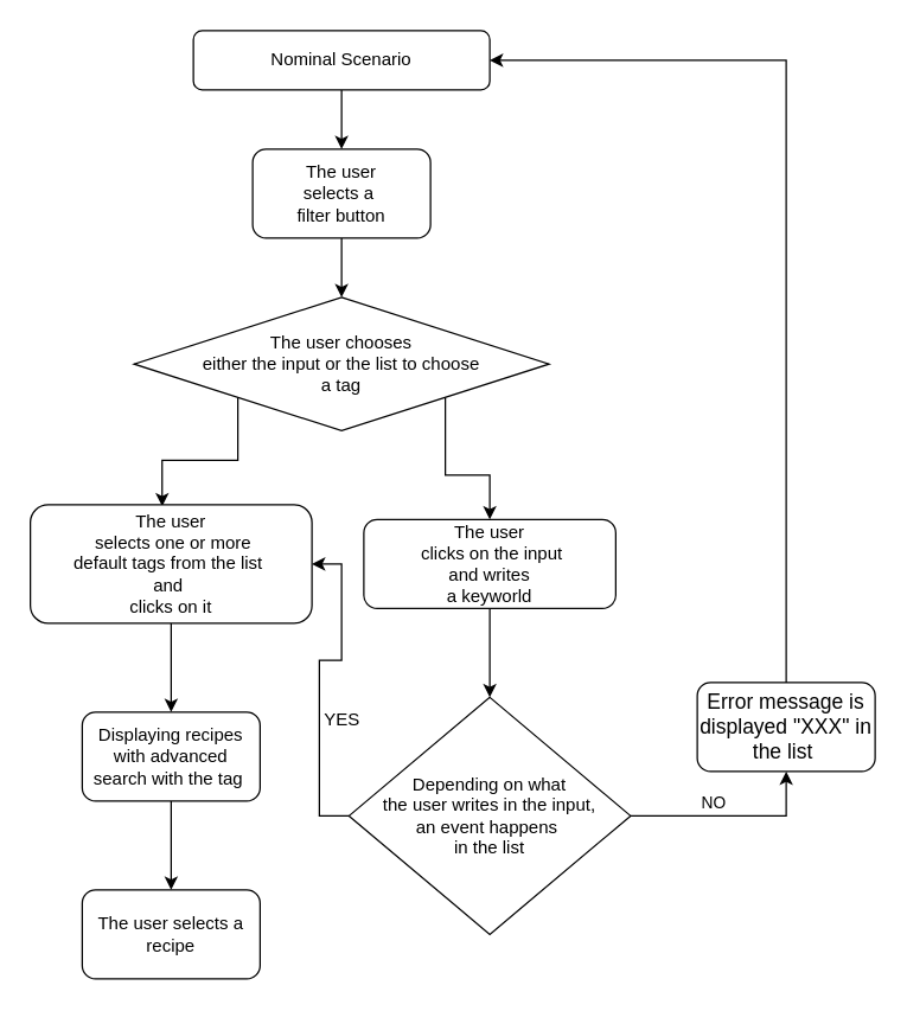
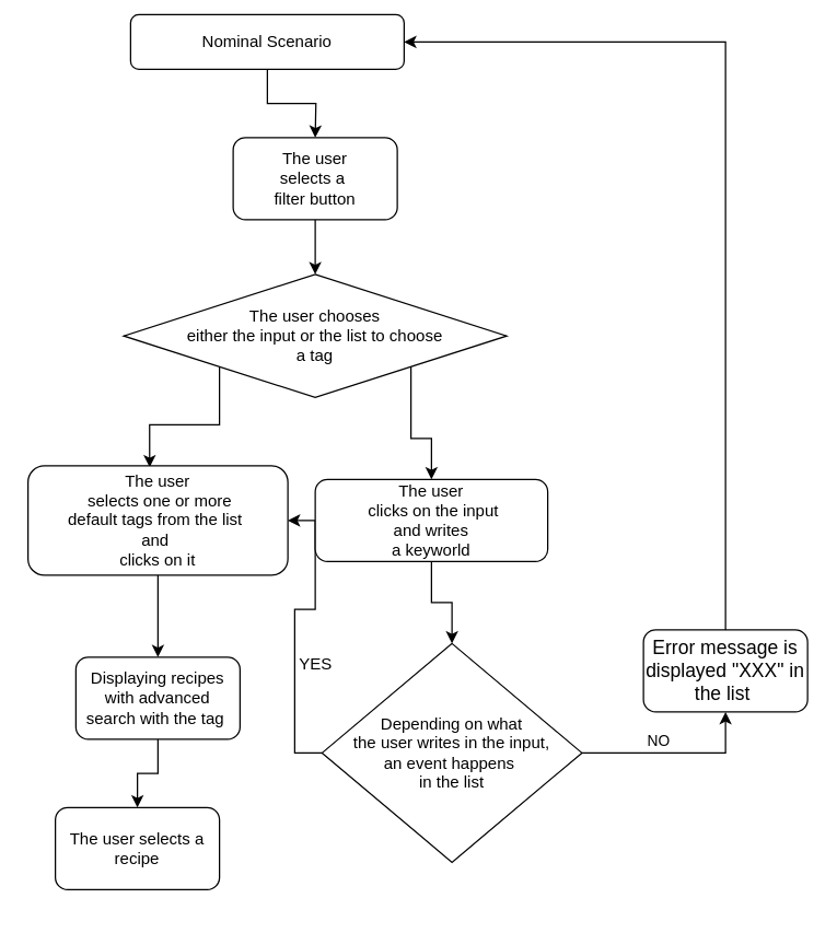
  <mxCell id="0" />
  <mxCell id="1" parent="0" />
  <mxCell id="2" style="edgeStyle=orthogonalEdgeStyle;rounded=0;orthogonalLoop=1;jettySize=auto;html=1;exitX=0.5;exitY=1;exitDx=0;exitDy=0;entryX=0.5;entryY=0;entryDx=0;entryDy=0;" parent="1" source="3" edge="1"><mxGeometry relative="1" as="geometry"><mxPoint x="230" y="100" as="targetPoint" /></mxGeometry></mxCell>
- <mxCell id="3" value="&lt;font style=&quot;vertical-align: inherit;&quot;&gt;&lt;font style=&quot;vertical-align: inherit;&quot;&gt;Nominal Scenario&lt;/font&gt;&lt;/font&gt;" style="rounded=1;whiteSpace=wrap;html=1;fontSize=12;glass=0;strokeWidth=1;shadow=0;" parent="1" vertex="1"><mxGeometry x="130" y="20" width="200" height="40" as="geometry" /></mxCell>
+ <mxCell id="3" value="&lt;font style=&quot;vertical-align: inherit;&quot;&gt;&lt;font style=&quot;vertical-align: inherit;&quot;&gt;Nominal Scenario&lt;/font&gt;&lt;/font&gt;" style="rounded=1;whiteSpace=wrap;html=1;fontSize=12;glass=0;strokeWidth=1;shadow=0;" parent="1" vertex="1"><mxGeometry x="95" y="10" width="200" height="40" as="geometry" /></mxCell>
  <mxCell id="4" style="edgeStyle=orthogonalEdgeStyle;rounded=0;orthogonalLoop=1;jettySize=auto;html=1;exitX=0.5;exitY=1;exitDx=0;exitDy=0;" parent="1" source="5" edge="1"><mxGeometry relative="1" as="geometry"><mxPoint x="230" y="200" as="targetPoint" /></mxGeometry></mxCell>
  <mxCell id="5" value="&lt;font style=&quot;vertical-align: inherit;&quot;&gt;&lt;font style=&quot;vertical-align: inherit;&quot;&gt;The user&lt;/font&gt;&lt;/font&gt;&lt;div&gt;&lt;font style=&quot;vertical-align: inherit;&quot;&gt;&lt;font style=&quot;vertical-align: inherit;&quot;&gt;&lt;font style=&quot;vertical-align: inherit;&quot;&gt;&lt;font style=&quot;vertical-align: inherit;&quot;&gt;selects a&amp;nbsp;&lt;/font&gt;&lt;/font&gt;&lt;/font&gt;&lt;/font&gt;&lt;/div&gt;&lt;div&gt;&lt;font style=&quot;vertical-align: inherit;&quot;&gt;&lt;font style=&quot;vertical-align: inherit;&quot;&gt;&lt;font style=&quot;vertical-align: inherit;&quot;&gt;&lt;font style=&quot;vertical-align: inherit;&quot;&gt;&lt;font style=&quot;vertical-align: inherit;&quot;&gt;&lt;font style=&quot;vertical-align: inherit;&quot;&gt;filter button&lt;/font&gt;&lt;/font&gt;&lt;/font&gt;&lt;/font&gt;&lt;/font&gt;&lt;/font&gt;&lt;/div&gt;" style="rounded=1;whiteSpace=wrap;html=1;" parent="1" vertex="1"><mxGeometry x="170" y="100" width="120" height="60" as="geometry" /></mxCell>
  <mxCell id="6" style="edgeStyle=orthogonalEdgeStyle;rounded=0;orthogonalLoop=1;jettySize=auto;html=1;exitX=1;exitY=1;exitDx=0;exitDy=0;entryX=0.5;entryY=0;entryDx=0;entryDy=0;" parent="1" source="8" target="22" edge="1"><mxGeometry relative="1" as="geometry"><mxPoint x="330" y="340" as="targetPoint" /></mxGeometry></mxCell>
  <mxCell id="7" style="edgeStyle=orthogonalEdgeStyle;rounded=0;orthogonalLoop=1;jettySize=auto;html=1;exitX=0;exitY=1;exitDx=0;exitDy=0;entryX=0.468;entryY=0.013;entryDx=0;entryDy=0;entryPerimeter=0;" parent="1" source="8" target="20" edge="1"><mxGeometry relative="1" as="geometry"><mxPoint x="130" y="320" as="targetPoint" /><Array as="points"><mxPoint x="160" y="310" /><mxPoint x="109" y="310" /></Array></mxGeometry></mxCell>
  <mxCell id="8" value="&lt;font style=&quot;vertical-align: inherit;&quot;&gt;&lt;font style=&quot;vertical-align: inherit;&quot;&gt;The user chooses&lt;/font&gt;&lt;/font&gt;&lt;div&gt;&lt;font style=&quot;vertical-align: inherit;&quot;&gt;&lt;font style=&quot;vertical-align: inherit;&quot;&gt;&lt;font style=&quot;vertical-align: inherit;&quot;&gt;&lt;font style=&quot;vertical-align: inherit;&quot;&gt;either the input or the list to choose&lt;/font&gt;&lt;/font&gt;&lt;/font&gt;&lt;/font&gt;&lt;/div&gt;&lt;div&gt;&lt;font style=&quot;vertical-align: inherit;&quot;&gt;&lt;font style=&quot;vertical-align: inherit;&quot;&gt;&lt;font style=&quot;vertical-align: inherit;&quot;&gt;&lt;font style=&quot;vertical-align: inherit;&quot;&gt;&lt;font style=&quot;vertical-align: inherit;&quot;&gt;&lt;font style=&quot;vertical-align: inherit;&quot;&gt;a tag&lt;/font&gt;&lt;/font&gt;&lt;/font&gt;&lt;/font&gt;&lt;/font&gt;&lt;/font&gt;&lt;/div&gt;" style="rhombus;whiteSpace=wrap;html=1;" parent="1" vertex="1"><mxGeometry x="90" y="200" width="280" height="90" as="geometry" /></mxCell>
  <mxCell id="9" style="edgeStyle=orthogonalEdgeStyle;rounded=0;orthogonalLoop=1;jettySize=auto;html=1;exitX=0.5;exitY=0;exitDx=0;exitDy=0;entryX=1;entryY=0.5;entryDx=0;entryDy=0;" parent="1" source="10" target="3" edge="1"><mxGeometry relative="1" as="geometry" /></mxCell>
  <mxCell id="10" value="&lt;font style=&quot;font-size: 14px;&quot;&gt;Error message is displayed &quot;XXX&quot; in the list&amp;nbsp;&lt;/font&gt;" style="rounded=1;whiteSpace=wrap;html=1;" parent="1" vertex="1"><mxGeometry x="470" y="460" width="120" height="60" as="geometry" /></mxCell>
  <mxCell id="11" style="edgeStyle=orthogonalEdgeStyle;rounded=0;orthogonalLoop=1;jettySize=auto;html=1;exitX=0.5;exitY=1;exitDx=0;exitDy=0;entryX=0.5;entryY=0;entryDx=0;entryDy=0;" parent="1" source="12" target="13" edge="1"><mxGeometry relative="1" as="geometry" /></mxCell>
  <mxCell id="12" value="Displaying recipes with advanced&lt;div&gt;search with the tag&amp;nbsp;&lt;/div&gt;" style="rounded=1;whiteSpace=wrap;html=1;" parent="1" vertex="1"><mxGeometry x="55" y="480" width="120" height="60" as="geometry" /></mxCell>
- <mxCell id="13" value="The user selects a recipe" style="rounded=1;whiteSpace=wrap;html=1;" parent="1" vertex="1"><mxGeometry x="55" y="600" width="120" height="60" as="geometry" /></mxCell>
+ <mxCell id="13" value="The user selects a recipe" style="rounded=1;whiteSpace=wrap;html=1;" parent="1" vertex="1"><mxGeometry x="40" y="590" width="120" height="60" as="geometry" /></mxCell>
  <mxCell id="14" style="edgeStyle=orthogonalEdgeStyle;rounded=0;orthogonalLoop=1;jettySize=auto;html=1;exitX=1;exitY=0.5;exitDx=0;exitDy=0;entryX=0.5;entryY=1;entryDx=0;entryDy=0;" parent="1" source="17" target="10" edge="1"><mxGeometry relative="1" as="geometry" /></mxCell>
  <mxCell id="15" value="NO" style="edgeLabel;html=1;align=center;verticalAlign=middle;resizable=0;points=[];" parent="14" vertex="1" connectable="0"><mxGeometry x="-0.403" y="-2" relative="1" as="geometry"><mxPoint x="15" y="-12" as="offset" /></mxGeometry></mxCell>
  <mxCell id="16" style="edgeStyle=orthogonalEdgeStyle;rounded=0;orthogonalLoop=1;jettySize=auto;html=1;exitX=0;exitY=0.5;exitDx=0;exitDy=0;entryX=1;entryY=0.5;entryDx=0;entryDy=0;" parent="1" source="17" target="20" edge="1"><mxGeometry relative="1" as="geometry" /></mxCell>
  <mxCell id="17" value="Depending on what&lt;div&gt;&amp;nbsp;the user writes in the input,&amp;nbsp;&lt;/div&gt;&lt;div&gt;an event happens&amp;nbsp;&lt;/div&gt;&lt;div&gt;in the list&lt;/div&gt;" style="rhombus;whiteSpace=wrap;html=1;" parent="1" vertex="1"><mxGeometry x="235" y="470" width="190" height="160" as="geometry" /></mxCell>
  <mxCell id="18" value="YES" style="text;html=1;align=center;verticalAlign=middle;resizable=0;points=[];autosize=1;strokeColor=none;fillColor=none;" parent="1" vertex="1"><mxGeometry x="205" y="470" width="50" height="30" as="geometry" /></mxCell>
  <mxCell id="19" style="edgeStyle=orthogonalEdgeStyle;rounded=0;orthogonalLoop=1;jettySize=auto;html=1;exitX=0.5;exitY=1;exitDx=0;exitDy=0;entryX=0.5;entryY=0;entryDx=0;entryDy=0;" parent="1" source="20" target="12" edge="1"><mxGeometry relative="1" as="geometry" /></mxCell>
  <mxCell id="20" value="The user&lt;div&gt;&amp;nbsp;selects one or more&lt;/div&gt;&lt;div&gt;default&amp;nbsp;&lt;span style=&quot;background-color: transparent; color: light-dark(rgb(0, 0, 0), rgb(255, 255, 255));&quot;&gt;tags&amp;nbsp;&lt;/span&gt;&lt;span style=&quot;background-color: transparent; color: light-dark(rgb(0, 0, 0), rgb(255, 255, 255));&quot;&gt;from the list&amp;nbsp;&lt;/span&gt;&lt;/div&gt;&lt;div&gt;and&amp;nbsp;&lt;/div&gt;&lt;div&gt;clicks on it&lt;/div&gt;" style="rounded=1;whiteSpace=wrap;html=1;" parent="1" vertex="1"><mxGeometry x="20" y="340" width="190" height="80" as="geometry" /></mxCell>
  <mxCell id="21" style="edgeStyle=orthogonalEdgeStyle;rounded=0;orthogonalLoop=1;jettySize=auto;html=1;entryX=0.5;entryY=0;entryDx=0;entryDy=0;" parent="1" source="22" target="17" edge="1"><mxGeometry relative="1" as="geometry" /></mxCell>
- <mxCell id="22" value="The user&lt;div&gt;&amp;nbsp;clicks on the input&lt;/div&gt;&lt;div&gt;&amp;nbsp;and writes&amp;nbsp;&lt;/div&gt;&lt;div&gt;a keyworld&lt;/div&gt;" style="rounded=1;whiteSpace=wrap;html=1;" parent="1" vertex="1"><mxGeometry x="245" y="350" width="170" height="60" as="geometry" /></mxCell>
+ <mxCell id="22" value="The user&lt;div&gt;&amp;nbsp;clicks on the input&lt;/div&gt;&lt;div&gt;&amp;nbsp;and writes&amp;nbsp;&lt;/div&gt;&lt;div&gt;a keyworld&lt;/div&gt;" style="rounded=1;whiteSpace=wrap;html=1;" parent="1" vertex="1"><mxGeometry x="230" y="350" width="170" height="60" as="geometry" /></mxCell>
  <mxCell id="23" style="edgeStyle=orthogonalEdgeStyle;rounded=0;orthogonalLoop=1;jettySize=auto;html=1;exitX=0.5;exitY=1;exitDx=0;exitDy=0;" parent="1" source="20" target="20" edge="1"><mxGeometry relative="1" as="geometry" /></mxCell>
  <mxCell id="24" style="edgeStyle=orthogonalEdgeStyle;rounded=0;orthogonalLoop=1;jettySize=auto;html=1;exitX=0.5;exitY=1;exitDx=0;exitDy=0;" parent="1" source="20" target="20" edge="1"><mxGeometry relative="1" as="geometry" /></mxCell>
